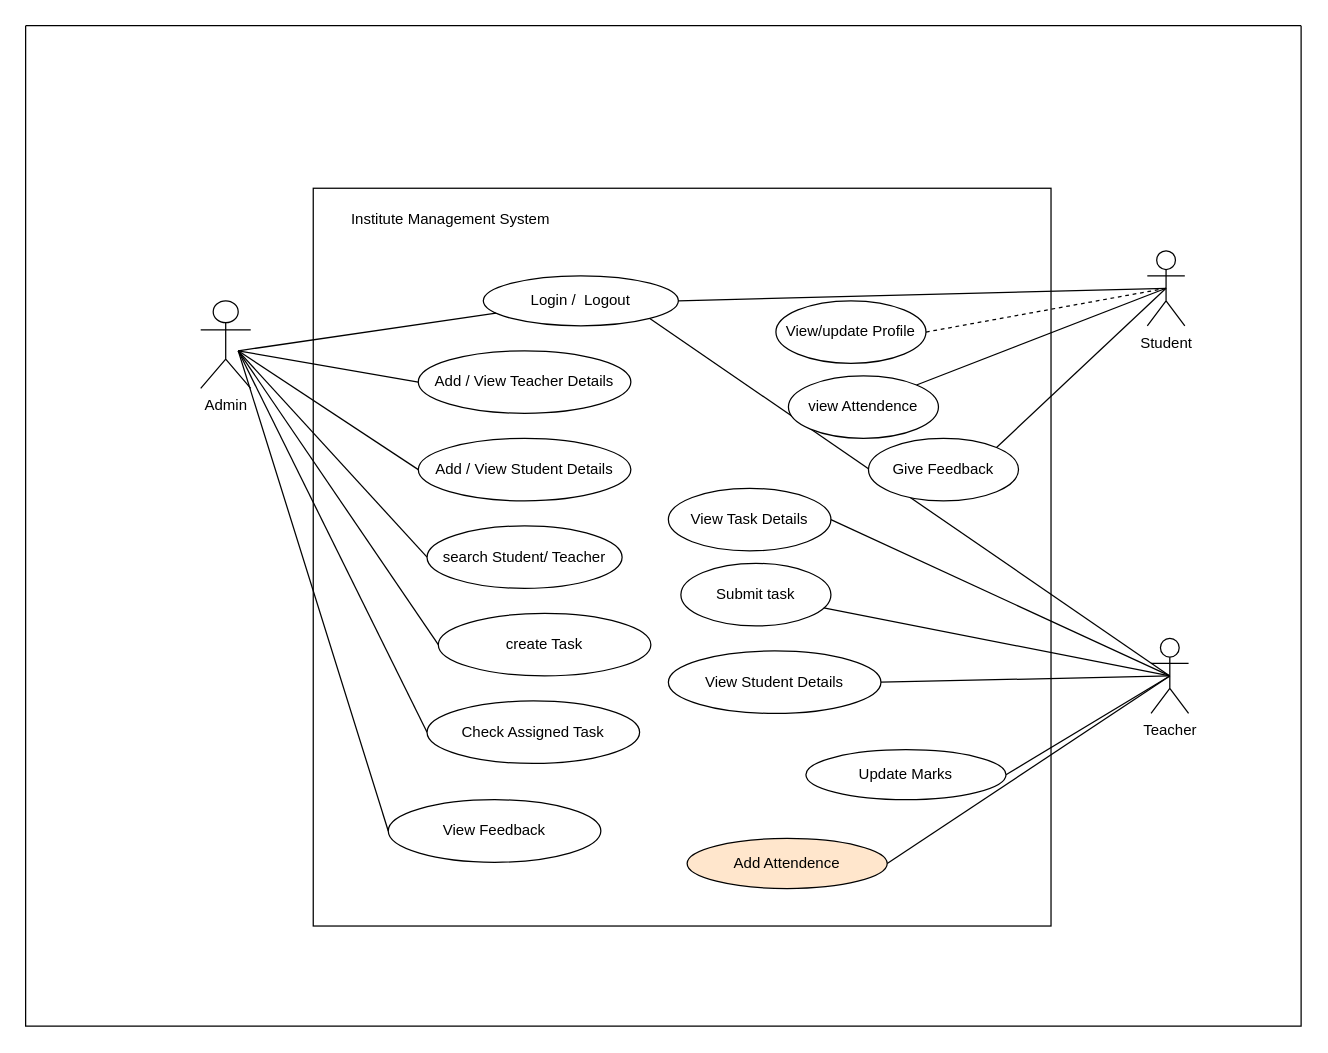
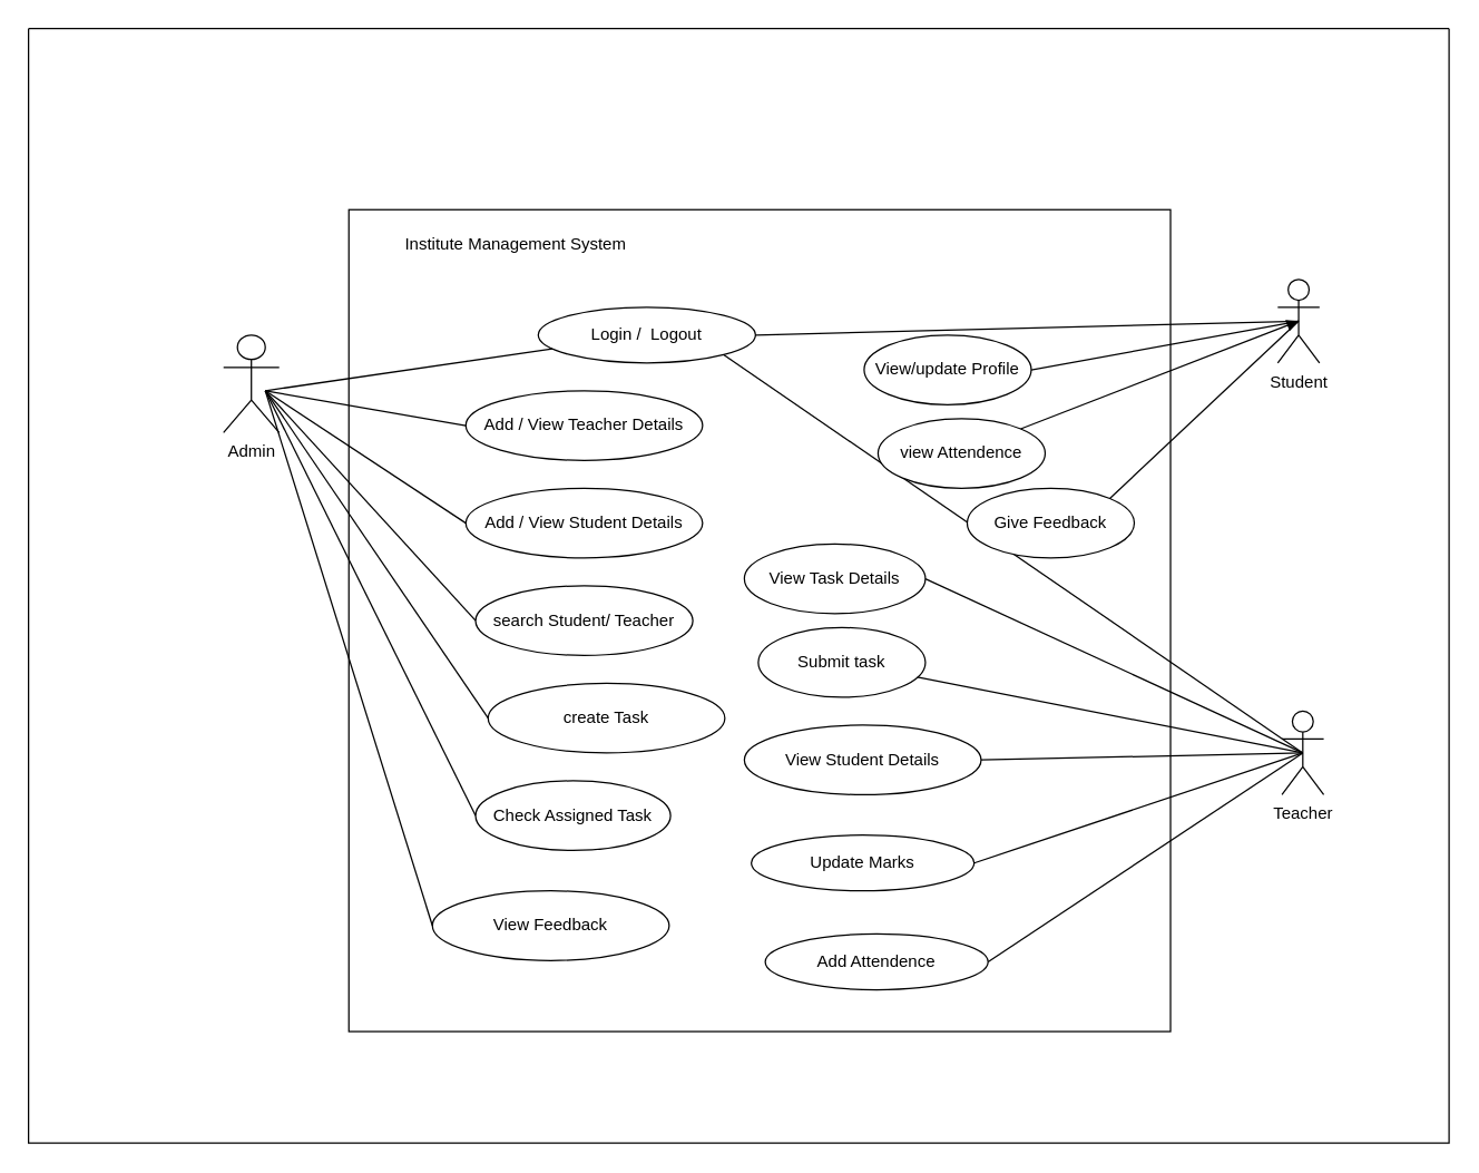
  <mxCell id="0" />
  <mxCell id="1" parent="0" />
  <mxCell id="2" value="" style="whiteSpace=wrap;html=1;aspect=fixed;" parent="1" vertex="1"><mxGeometry x="250" y="150" width="590" height="590" as="geometry" /></mxCell>
- <mxCell id="3" value="Institute Management System" style="rounded=0;whiteSpace=wrap;html=1;strokeColor=#FFFFFF;" parent="1" vertex="1"><mxGeometry x="260" y="160" width="200" height="30" as="geometry" /></mxCell>
+ <mxCell id="3" value="Institute Management System" style="rounded=0;whiteSpace=wrap;html=1;strokeColor=#FFFFFF;" parent="1" vertex="1"><mxGeometry x="270" y="160" width="200" height="30" as="geometry" /></mxCell>
  <mxCell id="4" value="Login /&amp;nbsp; Logout" style="ellipse;whiteSpace=wrap;html=1;" parent="1" vertex="1"><mxGeometry x="386" y="220" width="156" height="40" as="geometry" /></mxCell>
  <mxCell id="5" value="Add / View Teacher Details" style="ellipse;whiteSpace=wrap;html=1;" parent="1" vertex="1"><mxGeometry x="334" y="280" width="170" height="50" as="geometry" /></mxCell>
  <mxCell id="6" value="search Student/ Teacher" style="ellipse;whiteSpace=wrap;html=1;" parent="1" vertex="1"><mxGeometry x="341" y="420" width="156" height="50" as="geometry" /></mxCell>
  <mxCell id="7" value="create Task" style="ellipse;whiteSpace=wrap;html=1;" parent="1" vertex="1"><mxGeometry x="350" y="490" width="170" height="50" as="geometry" /></mxCell>
  <mxCell id="8" value="&lt;div&gt;Admin&lt;/div&gt;" style="shape=umlActor;verticalLabelPosition=bottom;verticalAlign=top;html=1;outlineConnect=0;" parent="1" vertex="1"><mxGeometry x="160" y="240" width="40" height="70" as="geometry" /></mxCell>
  <mxCell id="9" value="" style="endArrow=none;html=1;rounded=0;" parent="1" target="4" edge="1"><mxGeometry width="50" height="50" relative="1" as="geometry"><mxPoint x="190" y="280" as="sourcePoint" /><mxPoint x="365" y="240" as="targetPoint" /></mxGeometry></mxCell>
  <mxCell id="10" value="" style="endArrow=none;html=1;rounded=0;entryX=0;entryY=0.5;entryDx=0;entryDy=0;" parent="1" target="5" edge="1"><mxGeometry width="50" height="50" relative="1" as="geometry"><mxPoint x="190" y="280" as="sourcePoint" /><mxPoint x="375" y="250" as="targetPoint" /></mxGeometry></mxCell>
  <mxCell id="11" value="" style="endArrow=none;html=1;rounded=0;entryX=0;entryY=0.5;entryDx=0;entryDy=0;" parent="1" target="6" edge="1"><mxGeometry width="50" height="50" relative="1" as="geometry"><mxPoint x="190" y="280" as="sourcePoint" /><mxPoint x="385" y="260" as="targetPoint" /></mxGeometry></mxCell>
  <mxCell id="12" value="" style="endArrow=none;html=1;rounded=0;entryX=0;entryY=0.5;entryDx=0;entryDy=0;" parent="1" target="7" edge="1"><mxGeometry width="50" height="50" relative="1" as="geometry"><mxPoint x="190" y="280" as="sourcePoint" /><mxPoint x="395" y="270" as="targetPoint" /></mxGeometry></mxCell>
  <mxCell id="13" value="" style="endArrow=none;html=1;rounded=0;entryX=0;entryY=0.5;entryDx=0;entryDy=0;" parent="1" target="30" edge="1"><mxGeometry width="50" height="50" relative="1" as="geometry"><mxPoint x="190" y="280" as="sourcePoint" /><mxPoint x="334" y="645" as="targetPoint" /></mxGeometry></mxCell>
  <mxCell id="14" value="Teacher" style="shape=umlActor;verticalLabelPosition=bottom;verticalAlign=top;html=1;outlineConnect=0;" parent="1" vertex="1"><mxGeometry x="920" y="510" width="30" height="60" as="geometry" /></mxCell>
  <mxCell id="15" value="View Task Details" style="ellipse;whiteSpace=wrap;html=1;" parent="1" vertex="1"><mxGeometry x="534" y="390" width="130" height="50" as="geometry" /></mxCell>
  <mxCell id="16" value="Submit task" style="ellipse;whiteSpace=wrap;html=1;" parent="1" vertex="1"><mxGeometry x="544" y="450" width="120" height="50" as="geometry" /></mxCell>
  <mxCell id="17" value="" style="endArrow=none;html=1;rounded=0;entryX=0.5;entryY=0.5;entryDx=0;entryDy=0;entryPerimeter=0;" parent="1" source="16" target="14" edge="1"><mxGeometry width="50" height="50" relative="1" as="geometry"><mxPoint x="760" y="660" as="sourcePoint" /><mxPoint x="810" y="610" as="targetPoint" /></mxGeometry></mxCell>
  <mxCell id="18" value="" style="endArrow=none;html=1;rounded=0;entryX=0.5;entryY=0.5;entryDx=0;entryDy=0;entryPerimeter=0;exitX=1;exitY=0.5;exitDx=0;exitDy=0;" parent="1" source="15" target="14" edge="1"><mxGeometry width="50" height="50" relative="1" as="geometry"><mxPoint x="760" y="550" as="sourcePoint" /><mxPoint x="885" y="550" as="targetPoint" /></mxGeometry></mxCell>
  <mxCell id="19" value="" style="endArrow=none;html=1;rounded=0;entryX=0.5;entryY=0.5;entryDx=0;entryDy=0;entryPerimeter=0;exitX=1;exitY=1;exitDx=0;exitDy=0;" parent="1" source="4" target="14" edge="1"><mxGeometry width="50" height="50" relative="1" as="geometry"><mxPoint x="480" y="300" as="sourcePoint" /><mxPoint x="880" y="600" as="targetPoint" /></mxGeometry></mxCell>
  <mxCell id="20" value="Student" style="shape=umlActor;verticalLabelPosition=bottom;verticalAlign=top;html=1;outlineConnect=0;" parent="1" vertex="1"><mxGeometry x="917" y="200" width="30" height="60" as="geometry" /></mxCell>
  <mxCell id="21" value="View Student Details" style="ellipse;whiteSpace=wrap;html=1;" parent="1" vertex="1"><mxGeometry x="534" y="520" width="170" height="50" as="geometry" /></mxCell>
  <mxCell id="22" value="" style="endArrow=none;html=1;entryX=0.5;entryY=0.5;entryDx=0;entryDy=0;entryPerimeter=0;exitX=1;exitY=0.5;exitDx=0;exitDy=0;" parent="1" source="21" target="14" edge="1"><mxGeometry width="50" height="50" relative="1" as="geometry"><mxPoint x="660" y="450" as="sourcePoint" /><mxPoint x="710" y="400" as="targetPoint" /></mxGeometry></mxCell>
  <mxCell id="23" value="" style="endArrow=none;html=1;exitX=1;exitY=0.5;exitDx=0;exitDy=0;entryX=0.5;entryY=0.5;entryDx=0;entryDy=0;entryPerimeter=0;" parent="1" source="4" target="20" edge="1"><mxGeometry width="50" height="50" relative="1" as="geometry"><mxPoint x="660" y="450" as="sourcePoint" /><mxPoint x="710" y="400" as="targetPoint" /><Array as="points" /></mxGeometry></mxCell>
- <mxCell id="24" value="Update Marks" style="ellipse;whiteSpace=wrap;html=1;" parent="1" vertex="1"><mxGeometry x="644" y="599" width="160" height="40" as="geometry" /></mxCell>
+ <mxCell id="24" value="Update Marks" style="ellipse;whiteSpace=wrap;html=1;" parent="1" vertex="1"><mxGeometry x="539" y="599" width="160" height="40" as="geometry" /></mxCell>
  <mxCell id="25" value="" style="endArrow=none;html=1;exitX=1;exitY=0.5;exitDx=0;exitDy=0;entryX=0.5;entryY=0.5;entryDx=0;entryDy=0;entryPerimeter=0;" parent="1" source="24" edge="1" target="14"><mxGeometry width="50" height="50" relative="1" as="geometry"><mxPoint x="740" y="665" as="sourcePoint" /><mxPoint x="900" y="540" as="targetPoint" /></mxGeometry></mxCell>
  <mxCell id="26" value="View/update Profile" style="ellipse;whiteSpace=wrap;html=1;" parent="1" vertex="1"><mxGeometry x="620" y="240" width="120" height="50" as="geometry" /></mxCell>
- <mxCell id="27" value="" style="endArrow=none;html=1;entryX=0.5;entryY=0.5;entryDx=0;entryDy=0;entryPerimeter=0;exitX=1;exitY=0.5;exitDx=0;exitDy=0;dashed=1;" parent="1" source="26" target="20" edge="1"><mxGeometry width="50" height="50" relative="1" as="geometry"><mxPoint x="790" y="350" as="sourcePoint" /><mxPoint x="710" y="400" as="targetPoint" /></mxGeometry></mxCell>
+ <mxCell id="27" value="" style="endArrow=none;html=1;entryX=0.5;entryY=0.5;entryDx=0;entryDy=0;entryPerimeter=0;exitX=1;exitY=0.5;exitDx=0;exitDy=0;" parent="1" source="26" target="20" edge="1"><mxGeometry width="50" height="50" relative="1" as="geometry"><mxPoint x="790" y="350" as="sourcePoint" /><mxPoint x="710" y="400" as="targetPoint" /></mxGeometry></mxCell>
  <mxCell id="28" value="Add / View Student Details" style="ellipse;whiteSpace=wrap;html=1;" vertex="1" parent="1"><mxGeometry x="334" y="350" width="170" height="50" as="geometry" /></mxCell>
  <mxCell id="29" value="" style="endArrow=none;html=1;rounded=0;entryX=0;entryY=0.5;entryDx=0;entryDy=0;" edge="1" parent="1" target="28"><mxGeometry width="50" height="50" relative="1" as="geometry"><mxPoint x="190" y="280" as="sourcePoint" /><mxPoint x="341" y="390" as="targetPoint" /></mxGeometry></mxCell>
- <mxCell id="30" value="Check Assigned Task" style="ellipse;whiteSpace=wrap;html=1;" vertex="1" parent="1"><mxGeometry x="341" y="560" width="170" height="50" as="geometry" /></mxCell>
+ <mxCell id="30" value="Check Assigned Task" style="ellipse;whiteSpace=wrap;html=1;" vertex="1" parent="1"><mxGeometry x="341" y="560" width="140" height="50" as="geometry" /></mxCell>
  <mxCell id="31" value="view Attendence" style="ellipse;whiteSpace=wrap;html=1;" vertex="1" parent="1"><mxGeometry x="630" y="300" width="120" height="50" as="geometry" /></mxCell>
- <mxCell id="32" value="" style="endArrow=none;html=1;exitX=1;exitY=0;exitDx=0;exitDy=0;entryX=0.5;entryY=0.5;entryDx=0;entryDy=0;entryPerimeter=0;" edge="1" parent="1" source="31" target="20"><mxGeometry width="50" height="50" relative="1" as="geometry"><mxPoint x="770" y="295" as="sourcePoint" /><mxPoint x="900" y="250" as="targetPoint" /></mxGeometry></mxCell>
+ <mxCell id="32" value="" style="endArrow=block;html=1;exitX=1;exitY=0;exitDx=0;exitDy=0;entryX=0.5;entryY=0.5;entryDx=0;entryDy=0;entryPerimeter=0;" edge="1" parent="1" source="31" target="20"><mxGeometry width="50" height="50" relative="1" as="geometry"><mxPoint x="770" y="295" as="sourcePoint" /><mxPoint x="900" y="250" as="targetPoint" /></mxGeometry></mxCell>
  <mxCell id="33" value="View Feedback" style="ellipse;whiteSpace=wrap;html=1;" vertex="1" parent="1"><mxGeometry x="310" y="639" width="170" height="50" as="geometry" /></mxCell>
  <mxCell id="34" value="" style="endArrow=none;html=1;rounded=0;entryX=0;entryY=0.5;entryDx=0;entryDy=0;" edge="1" parent="1" target="33"><mxGeometry width="50" height="50" relative="1" as="geometry"><mxPoint x="190" y="280" as="sourcePoint" /><mxPoint x="361.216" y="587.525" as="targetPoint" /></mxGeometry></mxCell>
  <mxCell id="35" value="Give Feedback" style="ellipse;whiteSpace=wrap;html=1;" vertex="1" parent="1"><mxGeometry x="694" y="350" width="120" height="50" as="geometry" /></mxCell>
  <mxCell id="36" value="" style="endArrow=none;html=1;exitX=1;exitY=0;exitDx=0;exitDy=0;entryX=0.5;entryY=0.5;entryDx=0;entryDy=0;entryPerimeter=0;" edge="1" parent="1" source="35" target="20"><mxGeometry width="50" height="50" relative="1" as="geometry"><mxPoint x="743.101" y="317.608" as="sourcePoint" /><mxPoint x="915" y="240" as="targetPoint" /></mxGeometry></mxCell>
- <mxCell id="37" value="Add Attendence" style="ellipse;whiteSpace=wrap;html=1;fillColor=#ffe6cc;" vertex="1" parent="1"><mxGeometry x="549" y="670" width="160" height="40" as="geometry" /></mxCell>
+ <mxCell id="37" value="Add Attendence" style="ellipse;whiteSpace=wrap;html=1;" vertex="1" parent="1"><mxGeometry x="549" y="670" width="160" height="40" as="geometry" /></mxCell>
  <mxCell id="38" value="" style="endArrow=none;html=1;exitX=1;exitY=0.5;exitDx=0;exitDy=0;entryX=0.5;entryY=0.5;entryDx=0;entryDy=0;entryPerimeter=0;" edge="1" parent="1" source="37" target="14"><mxGeometry width="50" height="50" relative="1" as="geometry"><mxPoint x="709" y="629" as="sourcePoint" /><mxPoint x="915" y="550" as="targetPoint" /></mxGeometry></mxCell>
  <mxCell id="39" value="" style="swimlane;startSize=0;" vertex="1" parent="1"><mxGeometry x="20" y="20" width="1020" height="800" as="geometry" /></mxCell>
